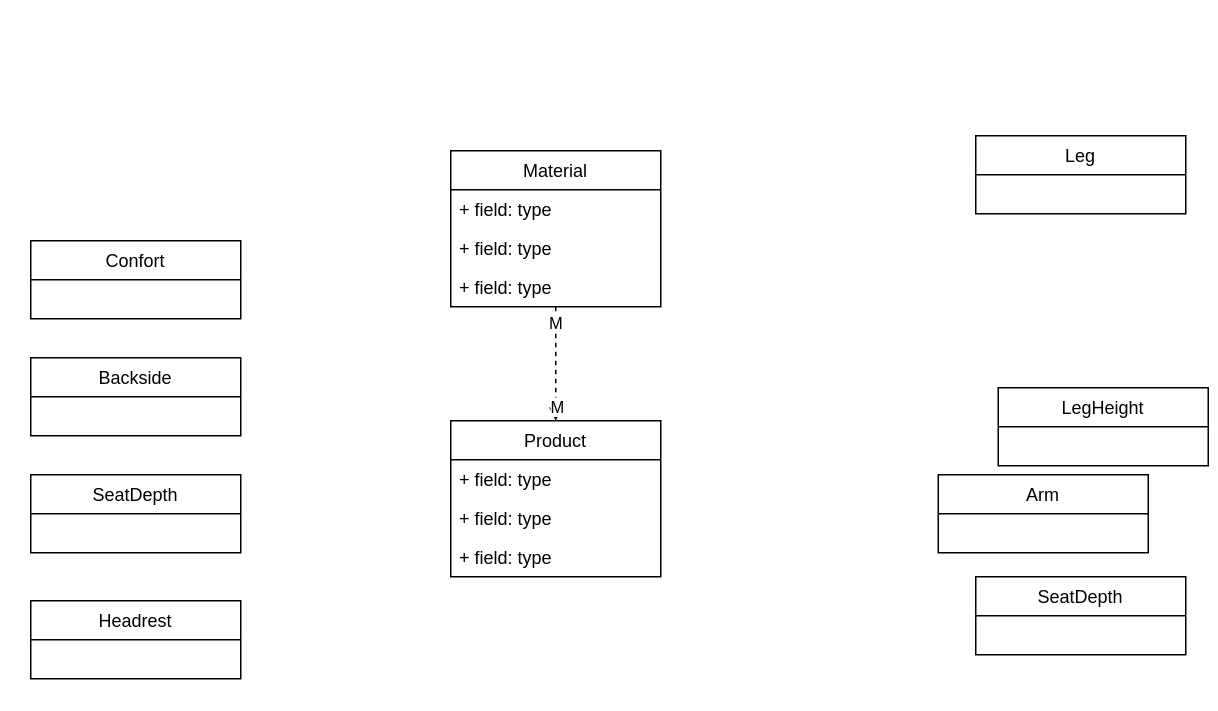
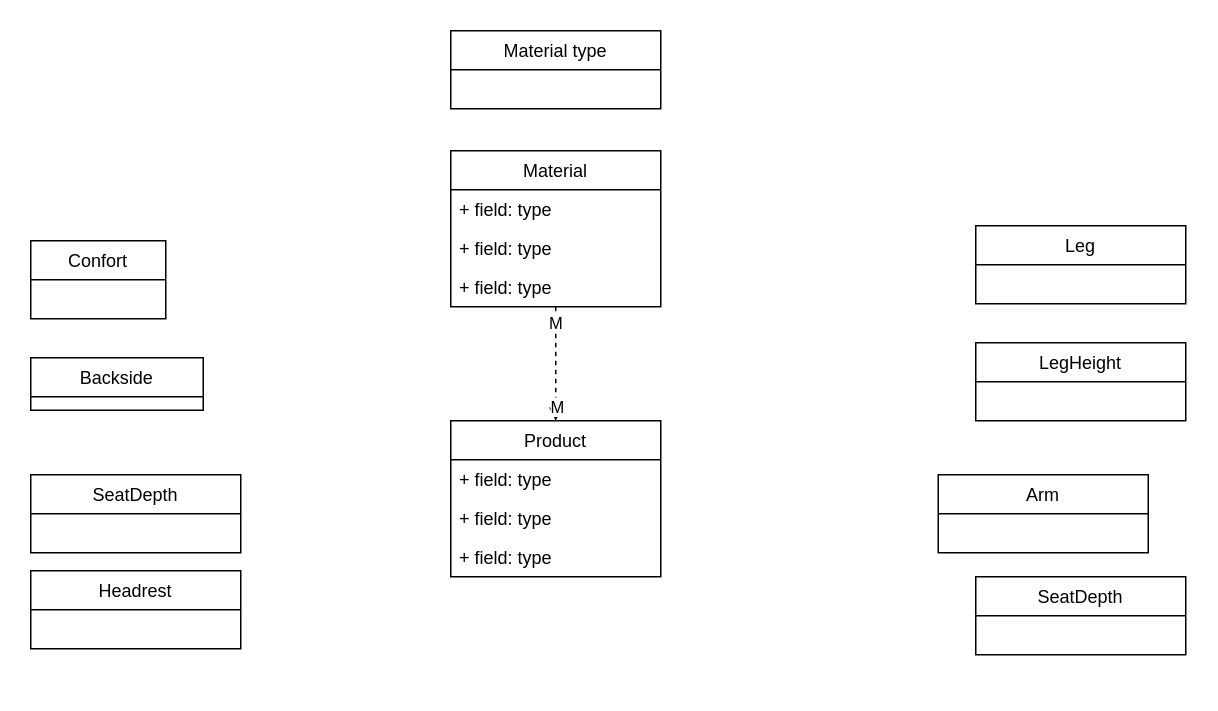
  <mxCell id="0" />
  <mxCell id="1" parent="0" />
  <mxCell id="2" style="edgeStyle=orthogonalEdgeStyle;rounded=0;orthogonalLoop=1;jettySize=auto;html=1;entryX=0.5;entryY=0;entryDx=0;entryDy=0;dashed=1;" edge="1" parent="1" source="14" target="18"><mxGeometry relative="1" as="geometry"><Array as="points"><mxPoint x="370" y="260" /><mxPoint x="370" y="260" /></Array></mxGeometry></mxCell>
  <mxCell id="3" value="M" style="edgeLabel;html=1;align=center;verticalAlign=middle;resizable=0;points=[];" vertex="1" connectable="0" parent="2"><mxGeometry x="0.732" relative="1" as="geometry"><mxPoint as="offset" /></mxGeometry></mxCell>
  <mxCell id="4" value="M" style="edgeLabel;html=1;align=center;verticalAlign=middle;resizable=0;points=[];" vertex="1" connectable="0" parent="2"><mxGeometry x="0.474" y="-46" relative="1" as="geometry"><mxPoint x="45" y="-46" as="offset" /></mxGeometry></mxCell>
- <mxCell id="5" value="Leg" style="swimlane;fontStyle=0;childLayout=stackLayout;horizontal=1;startSize=26;fillColor=none;horizontalStack=0;resizeParent=1;resizeParentMax=0;resizeLast=0;collapsible=1;marginBottom=0;" vertex="1" parent="1"><mxGeometry x="650" y="90" width="140" height="52" as="geometry" /></mxCell>
- <mxCell id="6" value="LegHeight" style="swimlane;fontStyle=0;childLayout=stackLayout;horizontal=1;startSize=26;fillColor=none;horizontalStack=0;resizeParent=1;resizeParentMax=0;resizeLast=0;collapsible=1;marginBottom=0;" vertex="1" parent="1"><mxGeometry x="665" y="258" width="140" height="52" as="geometry" /></mxCell>
+ <mxCell id="5" value="Leg" style="swimlane;fontStyle=0;childLayout=stackLayout;horizontal=1;startSize=26;fillColor=none;horizontalStack=0;resizeParent=1;resizeParentMax=0;resizeLast=0;collapsible=1;marginBottom=0;" vertex="1" parent="1"><mxGeometry x="650" y="150" width="140" height="52" as="geometry" /></mxCell>
+ <mxCell id="6" value="LegHeight" style="swimlane;fontStyle=0;childLayout=stackLayout;horizontal=1;startSize=26;fillColor=none;horizontalStack=0;resizeParent=1;resizeParentMax=0;resizeLast=0;collapsible=1;marginBottom=0;" vertex="1" parent="1"><mxGeometry x="650" y="228" width="140" height="52" as="geometry" /></mxCell>
  <mxCell id="7" value="Arm" style="swimlane;fontStyle=0;childLayout=stackLayout;horizontal=1;startSize=26;fillColor=none;horizontalStack=0;resizeParent=1;resizeParentMax=0;resizeLast=0;collapsible=1;marginBottom=0;" vertex="1" parent="1"><mxGeometry x="625" y="316" width="140" height="52" as="geometry" /></mxCell>
  <mxCell id="8" value="SeatDepth" style="swimlane;fontStyle=0;childLayout=stackLayout;horizontal=1;startSize=26;fillColor=none;horizontalStack=0;resizeParent=1;resizeParentMax=0;resizeLast=0;collapsible=1;marginBottom=0;" vertex="1" parent="1"><mxGeometry x="650" y="384" width="140" height="52" as="geometry" /></mxCell>
- <mxCell id="10" value="Confort" style="swimlane;fontStyle=0;childLayout=stackLayout;horizontal=1;startSize=26;fillColor=none;horizontalStack=0;resizeParent=1;resizeParentMax=0;resizeLast=0;collapsible=1;marginBottom=0;" vertex="1" parent="1"><mxGeometry x="20" y="160" width="140" height="52" as="geometry" /></mxCell>
- <mxCell id="11" value="Backside" style="swimlane;fontStyle=0;childLayout=stackLayout;horizontal=1;startSize=26;fillColor=none;horizontalStack=0;resizeParent=1;resizeParentMax=0;resizeLast=0;collapsible=1;marginBottom=0;" vertex="1" parent="1"><mxGeometry x="20" y="238" width="140" height="52" as="geometry" /></mxCell>
+ <mxCell id="9" value="Material type" style="swimlane;fontStyle=0;childLayout=stackLayout;horizontal=1;startSize=26;fillColor=none;horizontalStack=0;resizeParent=1;resizeParentMax=0;resizeLast=0;collapsible=1;marginBottom=0;" vertex="1" parent="1"><mxGeometry x="300" y="20" width="140" height="52" as="geometry" /></mxCell>
+ <mxCell id="10" value="Confort" style="swimlane;fontStyle=0;childLayout=stackLayout;horizontal=1;startSize=26;fillColor=none;horizontalStack=0;resizeParent=1;resizeParentMax=0;resizeLast=0;collapsible=1;marginBottom=0;" vertex="1" parent="1"><mxGeometry x="20" y="160" width="90" height="52" as="geometry" /></mxCell>
+ <mxCell id="11" value="Backside" style="swimlane;fontStyle=0;childLayout=stackLayout;horizontal=1;startSize=26;fillColor=none;horizontalStack=0;resizeParent=1;resizeParentMax=0;resizeLast=0;collapsible=1;marginBottom=0;" vertex="1" parent="1"><mxGeometry x="20" y="238" width="115" height="35" as="geometry" /></mxCell>
  <mxCell id="12" value="SeatDepth" style="swimlane;fontStyle=0;childLayout=stackLayout;horizontal=1;startSize=26;fillColor=none;horizontalStack=0;resizeParent=1;resizeParentMax=0;resizeLast=0;collapsible=1;marginBottom=0;" vertex="1" parent="1"><mxGeometry x="20" y="316" width="140" height="52" as="geometry" /></mxCell>
- <mxCell id="13" value="Headrest" style="swimlane;fontStyle=0;childLayout=stackLayout;horizontal=1;startSize=26;fillColor=none;horizontalStack=0;resizeParent=1;resizeParentMax=0;resizeLast=0;collapsible=1;marginBottom=0;" vertex="1" parent="1"><mxGeometry x="20" y="400" width="140" height="52" as="geometry" /></mxCell>
+ <mxCell id="13" value="Headrest" style="swimlane;fontStyle=0;childLayout=stackLayout;horizontal=1;startSize=26;fillColor=none;horizontalStack=0;resizeParent=1;resizeParentMax=0;resizeLast=0;collapsible=1;marginBottom=0;" vertex="1" parent="1"><mxGeometry x="20" y="380" width="140" height="52" as="geometry" /></mxCell>
  <mxCell id="14" value="Material" style="swimlane;fontStyle=0;childLayout=stackLayout;horizontal=1;startSize=26;fillColor=none;horizontalStack=0;resizeParent=1;resizeParentMax=0;resizeLast=0;collapsible=1;marginBottom=0;" vertex="1" parent="1"><mxGeometry x="300" y="100" width="140" height="104" as="geometry" /></mxCell>
  <mxCell id="15" value="+ field: type" style="text;strokeColor=none;fillColor=none;align=left;verticalAlign=top;spacingLeft=4;spacingRight=4;overflow=hidden;rotatable=0;points=[[0,0.5],[1,0.5]];portConstraint=eastwest;" vertex="1" parent="14"><mxGeometry y="26" width="140" height="26" as="geometry" /></mxCell>
  <mxCell id="16" value="+ field: type" style="text;strokeColor=none;fillColor=none;align=left;verticalAlign=top;spacingLeft=4;spacingRight=4;overflow=hidden;rotatable=0;points=[[0,0.5],[1,0.5]];portConstraint=eastwest;" vertex="1" parent="14"><mxGeometry y="52" width="140" height="26" as="geometry" /></mxCell>
  <mxCell id="17" value="+ field: type" style="text;strokeColor=none;fillColor=none;align=left;verticalAlign=top;spacingLeft=4;spacingRight=4;overflow=hidden;rotatable=0;points=[[0,0.5],[1,0.5]];portConstraint=eastwest;" vertex="1" parent="14"><mxGeometry y="78" width="140" height="26" as="geometry" /></mxCell>
  <mxCell id="18" value="Product" style="swimlane;fontStyle=0;childLayout=stackLayout;horizontal=1;startSize=26;fillColor=none;horizontalStack=0;resizeParent=1;resizeParentMax=0;resizeLast=0;collapsible=1;marginBottom=0;" vertex="1" parent="1"><mxGeometry x="300" y="280" width="140" height="104" as="geometry" /></mxCell>
  <mxCell id="19" value="+ field: type" style="text;strokeColor=none;fillColor=none;align=left;verticalAlign=top;spacingLeft=4;spacingRight=4;overflow=hidden;rotatable=0;points=[[0,0.5],[1,0.5]];portConstraint=eastwest;" vertex="1" parent="18"><mxGeometry y="26" width="140" height="26" as="geometry" /></mxCell>
  <mxCell id="20" value="+ field: type" style="text;strokeColor=none;fillColor=none;align=left;verticalAlign=top;spacingLeft=4;spacingRight=4;overflow=hidden;rotatable=0;points=[[0,0.5],[1,0.5]];portConstraint=eastwest;" vertex="1" parent="18"><mxGeometry y="52" width="140" height="26" as="geometry" /></mxCell>
  <mxCell id="21" value="+ field: type" style="text;strokeColor=none;fillColor=none;align=left;verticalAlign=top;spacingLeft=4;spacingRight=4;overflow=hidden;rotatable=0;points=[[0,0.5],[1,0.5]];portConstraint=eastwest;" vertex="1" parent="18"><mxGeometry y="78" width="140" height="26" as="geometry" /></mxCell>
